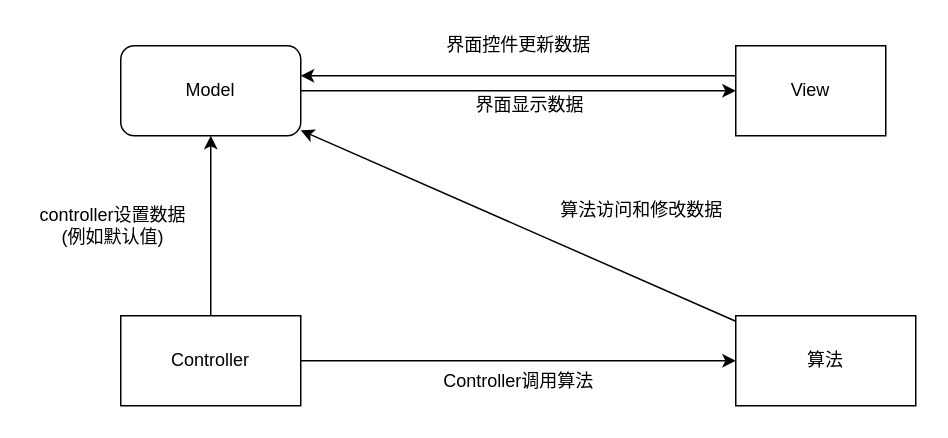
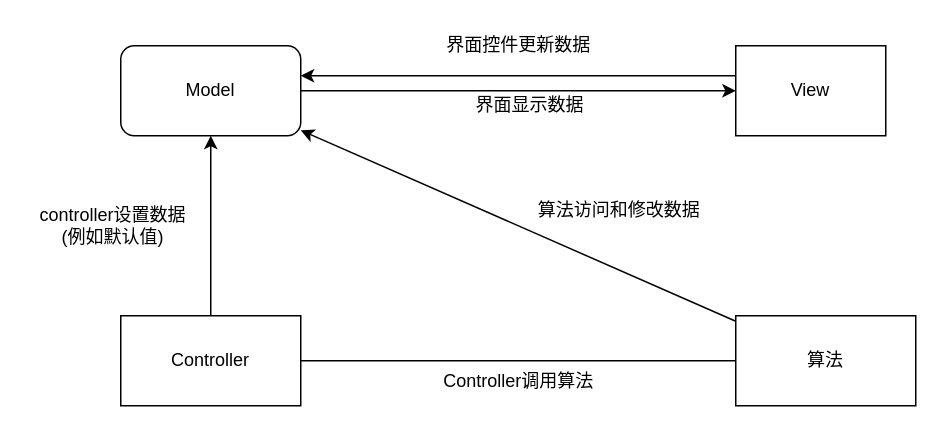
  <mxCell id="0" />
  <mxCell id="1" parent="0" />
  <mxCell id="2" style="edgeStyle=orthogonalEdgeStyle;rounded=0;orthogonalLoop=1;jettySize=auto;html=1;" edge="1" parent="1" source="3" target="5"><mxGeometry relative="1" as="geometry" /></mxCell>
  <mxCell id="3" value="Model" style="whiteSpace=wrap;html=1;rounded=1;" vertex="1" parent="1"><mxGeometry x="80" y="30" width="120" height="60" as="geometry" /></mxCell>
  <mxCell id="4" style="edgeStyle=orthogonalEdgeStyle;rounded=0;orthogonalLoop=1;jettySize=auto;html=1;" edge="1" parent="1" source="5" target="3"><mxGeometry relative="1" as="geometry"><Array as="points"><mxPoint x="340" y="50" /><mxPoint x="340" y="50" /></Array></mxGeometry></mxCell>
  <mxCell id="5" value="View" style="rounded=0;whiteSpace=wrap;html=1;" vertex="1" parent="1"><mxGeometry x="490" y="30" width="100" height="60" as="geometry" /></mxCell>
- <mxCell id="6" style="edgeStyle=orthogonalEdgeStyle;rounded=0;orthogonalLoop=1;jettySize=auto;html=1;" edge="1" parent="1" source="7" target="9"><mxGeometry relative="1" as="geometry" /></mxCell>
+ <mxCell id="6" style="edgeStyle=orthogonalEdgeStyle;rounded=0;orthogonalLoop=1;jettySize=auto;html=1;endArrow=none;" edge="1" parent="1" source="7" target="9"><mxGeometry relative="1" as="geometry" /></mxCell>
  <mxCell id="7" value="Controller" style="rounded=0;whiteSpace=wrap;html=1;" vertex="1" parent="1"><mxGeometry x="80" y="210" width="120" height="60" as="geometry" /></mxCell>
  <mxCell id="8" value="" style="endArrow=classic;html=1;" edge="1" parent="1" source="7" target="3"><mxGeometry width="50" height="50" relative="1" as="geometry"><mxPoint x="320" y="-70" as="sourcePoint" /><mxPoint x="370" y="-120" as="targetPoint" /></mxGeometry></mxCell>
  <mxCell id="9" value="算法" style="rounded=0;whiteSpace=wrap;html=1;" vertex="1" parent="1"><mxGeometry x="490" y="210" width="120" height="60" as="geometry" /></mxCell>
  <mxCell id="10" value="" style="endArrow=classic;html=1;" edge="1" parent="1" source="9" target="3"><mxGeometry width="50" height="50" relative="1" as="geometry"><mxPoint x="370" y="180" as="sourcePoint" /><mxPoint x="420" y="130" as="targetPoint" /></mxGeometry></mxCell>
  <mxCell id="11" value="界面显示数据" style="text;html=1;strokeColor=none;fillColor=none;align=center;verticalAlign=middle;whiteSpace=wrap;rounded=0;" vertex="1" parent="1"><mxGeometry x="313" y="60" width="80" height="20" as="geometry" /></mxCell>
  <mxCell id="12" value="界面控件更新数据" style="text;html=1;strokeColor=none;fillColor=none;align=center;verticalAlign=middle;whiteSpace=wrap;rounded=0;" vertex="1" parent="1"><mxGeometry x="287.5" y="20" width="115" height="20" as="geometry" /></mxCell>
  <mxCell id="13" value="controller设置数据(例如默认值)" style="text;html=1;strokeColor=none;fillColor=none;align=center;verticalAlign=middle;whiteSpace=wrap;rounded=0;" vertex="1" parent="1"><mxGeometry x="20" y="140" width="110" height="20" as="geometry" /></mxCell>
  <mxCell id="14" value="Controller调用算法" style="text;html=1;strokeColor=none;fillColor=none;align=center;verticalAlign=middle;whiteSpace=wrap;rounded=0;" vertex="1" parent="1"><mxGeometry x="291.5" y="244" width="107" height="20" as="geometry" /></mxCell>
- <mxCell id="15" value="算法访问和修改数据" style="text;html=1;strokeColor=none;fillColor=none;align=center;verticalAlign=middle;whiteSpace=wrap;rounded=0;" vertex="1" parent="1"><mxGeometry x="360" y="130" width="135" height="20" as="geometry" /></mxCell>
+ <mxCell id="15" value="算法访问和修改数据" style="text;html=1;strokeColor=none;fillColor=none;align=center;verticalAlign=middle;whiteSpace=wrap;rounded=0;" vertex="1" parent="1"><mxGeometry x="345" y="130" width="135" height="20" as="geometry" /></mxCell>
